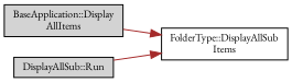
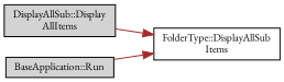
  digraph {
    fontname="EB Garamond"
    rankdir=RL
    node [color=black fillcolor=lightgrey fontname="EB Garamond" fontsize=10 shape=record style=filled]
    edge [color=brown dir=back fontname="EB Garamond" fontsize=10 labelfontname=Helvetica labelfontsize=10 style=solid]
    n1 [fillcolor=white fontcolor=black height=0.2 label="FolderType::DisplayAllSub\lItems" width=0.4]
-   n2 [height=0.2 label="BaseApplication::Display\lAllItems" width=0.4]
-   n3 [height=0.2 label="DisplayAllSub::Run" width=0.4]
+   n2 [height=0.2 label="DisplayAllSub::Display\lAllItems" width=0.4]
+   n3 [height=0.2 label="BaseApplication::Run" width=0.4]
    n1 -> n2
    n1 -> n3
  }
